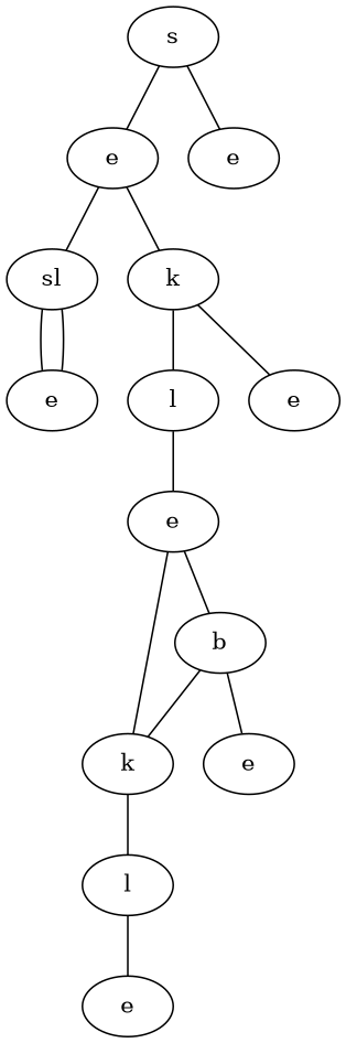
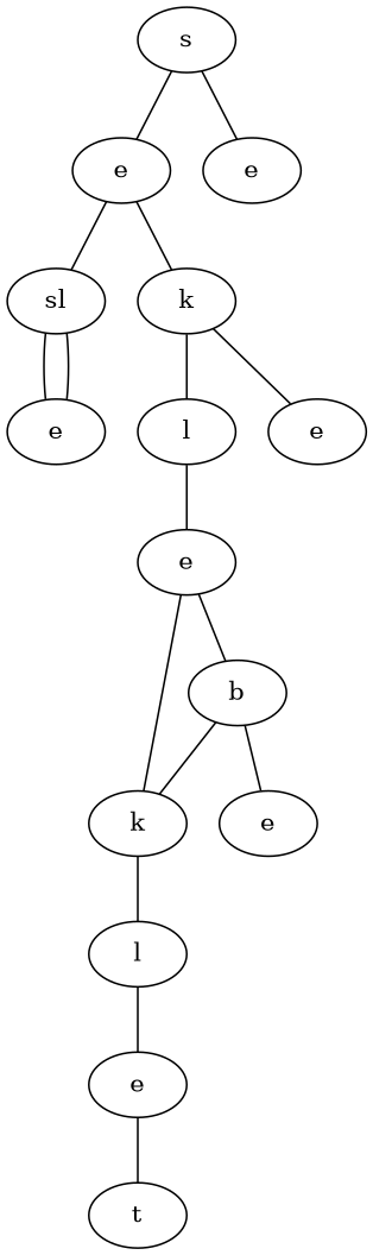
  graph {
    n1 [label=s]
    n2 [label=e]
    n3 [label=e]
    n4 [label=sl]
    n5 [label=k]
    n6 [label=e]
    n7 [label=l]
    n8 [label=e]
    n9 [label=e]
    n10 [label=b]
    n11 [label=k]
    n12 [label=e]
    n13 [label=l]
    n14 [label=e]
+   n15 [label=t]
    n1 -- n2
    n1 -- n3
    n2 -- n4
    n2 -- n5
    n4 -- n6
    n4 -- n6
    n5 -- n7
    n5 -- n8
    n7 -- n9
    n9 -- n10
    n9 -- n11
    n10 -- n11
    n10 -- n12
    n11 -- n13
    n13 -- n14
+   n14 -- n15
  }
